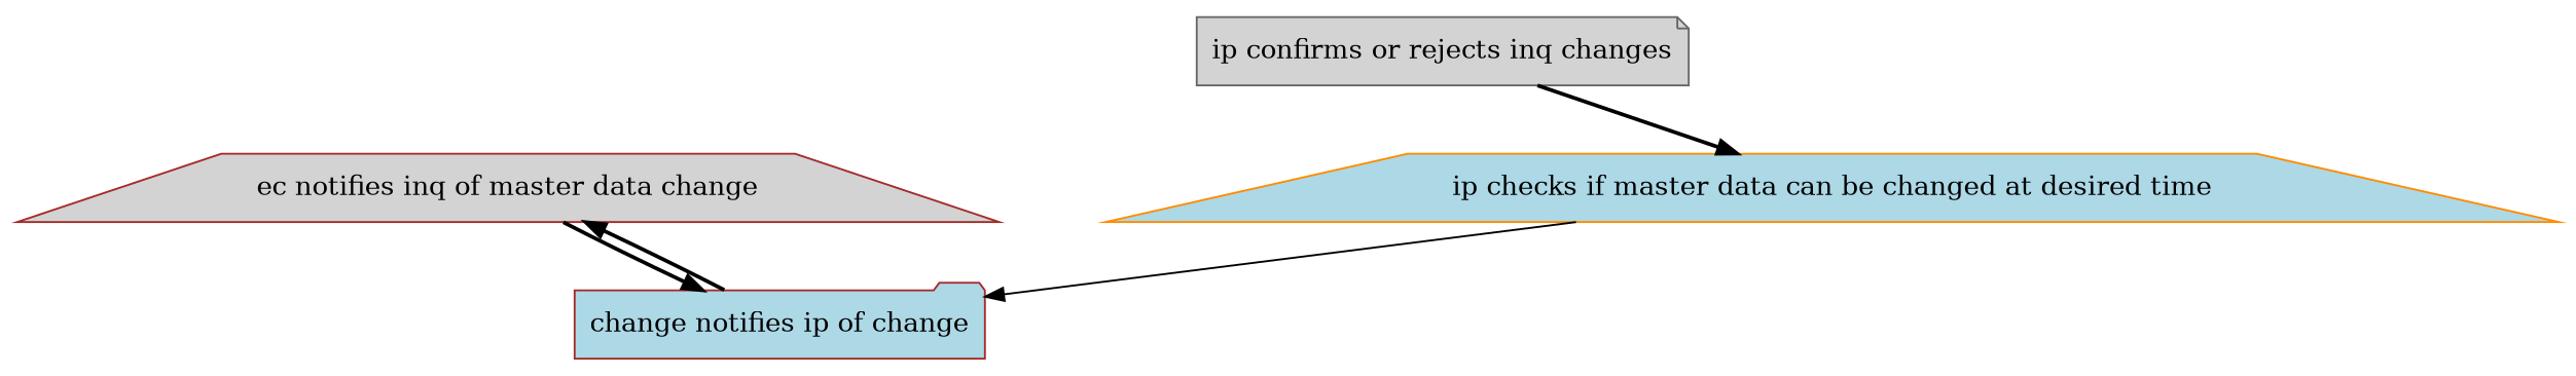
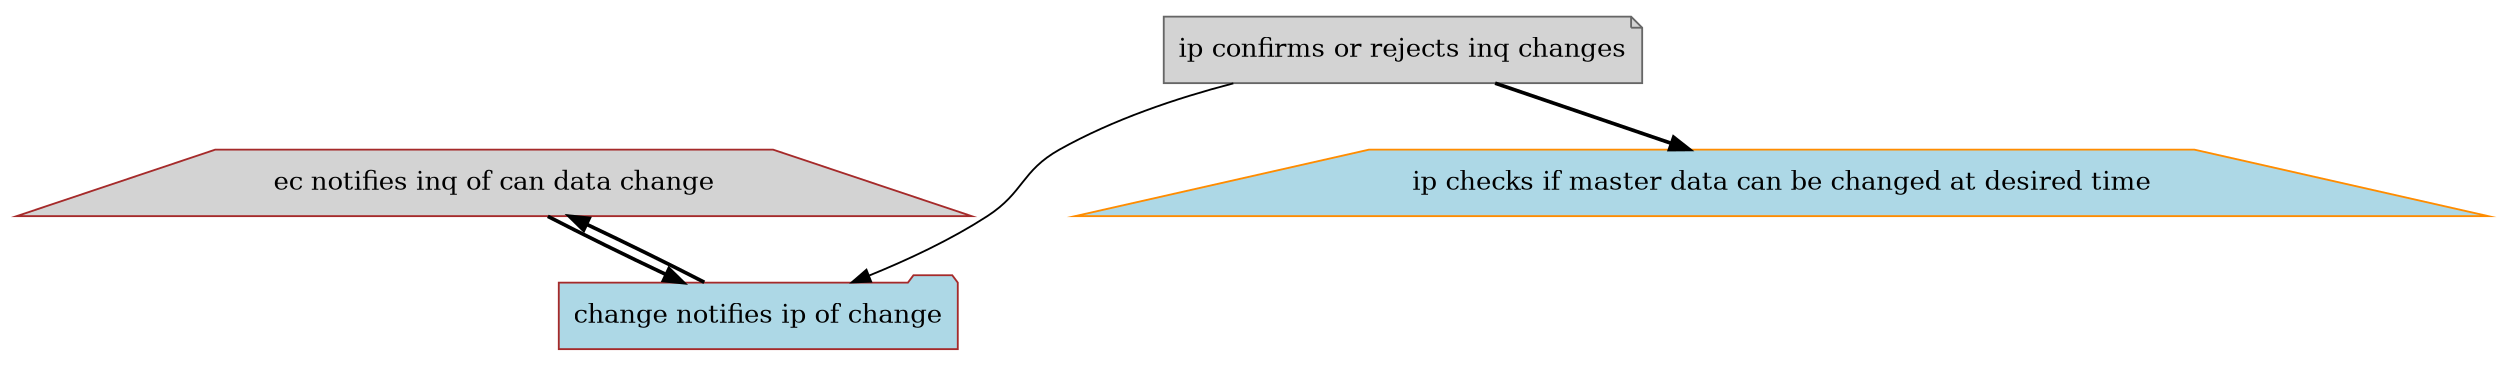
  strict digraph {
    node [color=brown fillcolor=lightgrey shape=trapezium style=filled]
    edge [attrs="{'type': 'flow', 'label': 'flow'}" style=bold]
-   "ec notifies inq of master data change" [attrs="{'type': 'Activity', 'label': 'ec notifies inq of master data change'}"]
+   "ec notifies inq of master data change" [attrs="{'type': 'Activity', 'label': 'ec notifies inq of master data change'}" label="ec notifies inq of can data change"]
    n2 [attrs="{'type': 'Activity', 'label': 'inq notifies ip of change'}" fillcolor=lightblue label="change notifies ip of change" shape=folder]
    "ip checks if master data can be changed at desired time" [attrs="{'type': 'Activity', 'label': 'ip checks if master data can be changed at desired time'}" color=darkorange fillcolor=lightblue]
    "ip confirms or rejects inq changes" [attrs="{'type': 'Activity', 'label': 'ip confirms or rejects inq changes'}" color=gray40 shape=note]
    "ec notifies inq of master data change" -> n2
    n2 -> "ec notifies inq of master data change"
-   "ip checks if master data can be changed at desired time" -> n2 [style=solid]
+   "ip confirms or rejects inq changes" -> n2 [style=solid]
    "ip confirms or rejects inq changes" -> "ip checks if master data can be changed at desired time"
  }
